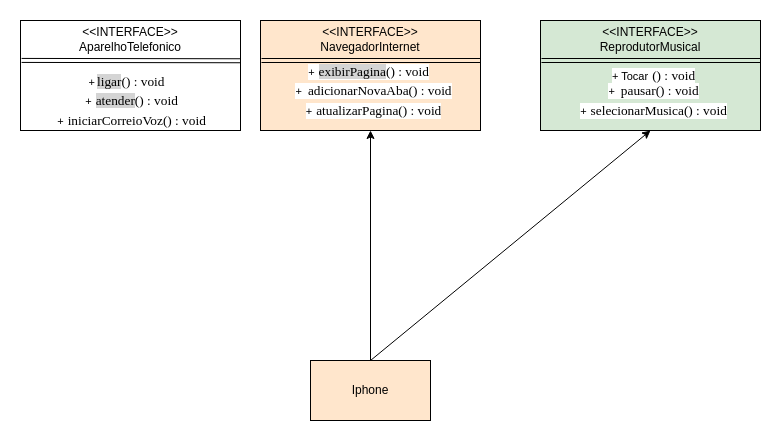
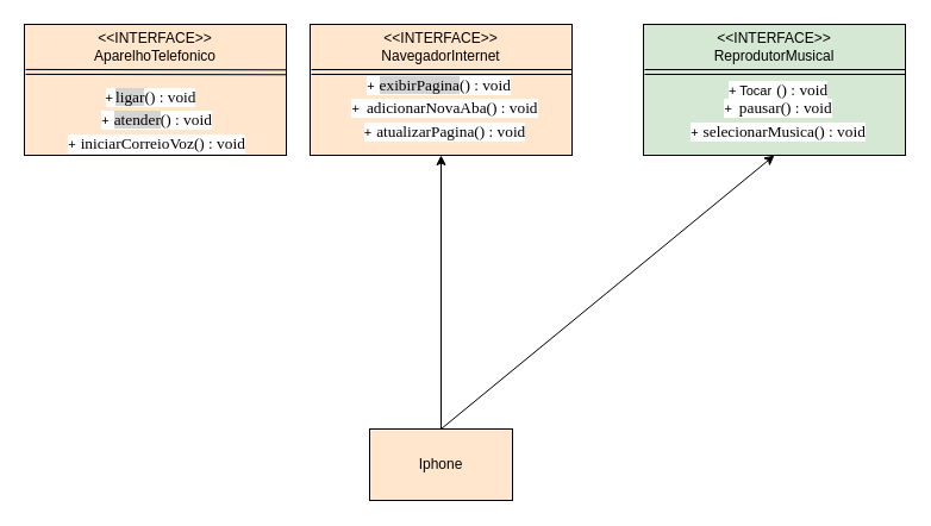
  <mxCell id="0" />
  <mxCell id="1" parent="0" />
- <mxCell id="2" value="&amp;lt;&amp;lt;INTERFACE&amp;gt;&amp;gt;&lt;div&gt;AparelhoTelefonico&lt;/div&gt;" style="rounded=0;whiteSpace=wrap;html=1;spacing=4;spacingTop=-72;" vertex="1" parent="1"><mxGeometry x="20" width="220" height="110" as="geometry" y="20" /></mxCell>
+ <mxCell id="2" value="&amp;lt;&amp;lt;INTERFACE&amp;gt;&amp;gt;&lt;div&gt;AparelhoTelefonico&lt;/div&gt;" style="rounded=0;whiteSpace=wrap;html=1;spacing=4;spacingTop=-72;fillColor=#ffe6cc;" vertex="1" parent="1"><mxGeometry x="20" width="220" height="110" as="geometry" y="20" /></mxCell>
  <mxCell id="3" value="Iphone" style="rounded=0;whiteSpace=wrap;html=1;fillColor=#ffe6cc;" vertex="1" parent="1"><mxGeometry x="310" y="360" width="120" height="60" as="geometry" /></mxCell>
  <mxCell id="4" value="" style="endArrow=classic;html=1;rounded=0;entryX=0.5;entryY=1;entryDx=0;entryDy=0;exitX=0.5;exitY=0;exitDx=0;exitDy=0;" edge="1" parent="1" source="3"><mxGeometry width="50" height="50" relative="1" as="geometry"><mxPoint x="560" y="340" as="sourcePoint" /><mxPoint x="650" y="130" as="targetPoint" /></mxGeometry></mxCell>
  <mxCell id="5" value="" style="endArrow=classic;html=1;rounded=0;entryX=0.5;entryY=1;entryDx=0;entryDy=0;" edge="1" parent="1"><mxGeometry width="50" height="50" relative="1" as="geometry"><mxPoint x="370" y="360" as="sourcePoint" /><mxPoint x="370" y="130" as="targetPoint" /></mxGeometry></mxCell>
  <mxCell id="6" value="" style="shape=link;html=1;rounded=0;entryX=1.002;entryY=0.366;entryDx=0;entryDy=0;entryPerimeter=0;exitX=0.005;exitY=0.363;exitDx=0;exitDy=0;exitPerimeter=0;" edge="1" parent="1" source="2" target="2"><mxGeometry width="100" relative="1" as="geometry"><mxPoint x="60" y="60" as="sourcePoint" /><mxPoint x="199.86" y="60.36" as="targetPoint" /></mxGeometry></mxCell>
  <mxCell id="7" value="+&lt;span style=&quot;padding: 0px 0px 0px 2px;&quot;&gt;&lt;span style=&quot;font-family: Consolas; font-size: 10pt; white-space-collapse: preserve;&quot;&gt;&lt;span style=&quot;background-color: rgb(212, 212, 212);&quot;&gt;ligar&lt;/span&gt;() : void&lt;/span&gt;&lt;/span&gt;" style="edgeLabel;html=1;align=center;verticalAlign=middle;resizable=0;points=[];" vertex="1" connectable="0" parent="6"><mxGeometry x="-0.133" y="-6" relative="1" as="geometry"><mxPoint x="9" y="14" as="offset" /></mxGeometry></mxCell>
  <mxCell id="8" value="+&lt;span style=&quot;padding: 0px 0px 0px 2px;&quot;&gt;&lt;span style=&quot;padding: 0px 0px 0px 2px;&quot;&gt;&lt;span style=&quot;font-family: Consolas; font-size: 10pt; white-space-collapse: preserve;&quot;&gt;&lt;span style=&quot;background-color: rgb(212, 212, 212);&quot;&gt;atender&lt;/span&gt;()&lt;/span&gt;&lt;/span&gt;&lt;span style=&quot;font-family: Consolas; font-size: 10pt; white-space-collapse: preserve;&quot;&gt;&amp;nbsp;: void&lt;/span&gt;&lt;/span&gt;" style="edgeLabel;html=1;align=center;verticalAlign=middle;resizable=0;points=[];" vertex="1" connectable="0" parent="1"><mxGeometry x="130" y="99.996" as="geometry" /></mxCell>
  <mxCell id="9" value="+&lt;span style=&quot;padding: 0px 0px 0px 2px;&quot;&gt;&lt;span style=&quot;padding: 0px 0px 0px 2px;&quot;&gt;&lt;span style=&quot;font-family: Consolas; font-size: 10pt; white-space-collapse: preserve;&quot;&gt;iniciarCorreioVoz&lt;/span&gt;&lt;/span&gt;&lt;span style=&quot;font-family: Consolas; font-size: 10pt; white-space-collapse: preserve;&quot;&gt;() : void&lt;/span&gt;&lt;/span&gt;" style="edgeLabel;html=1;align=center;verticalAlign=middle;resizable=0;points=[];" vertex="1" connectable="0" parent="1"><mxGeometry x="130" y="119.996" as="geometry" /></mxCell>
  <mxCell id="10" value="&amp;lt;&amp;lt;INTERFACE&amp;gt;&amp;gt;&lt;div&gt;NavegadorInternet&lt;br&gt;&lt;/div&gt;" style="rounded=0;whiteSpace=wrap;html=1;spacing=4;spacingTop=-72;fillColor=#ffe6cc;" vertex="1" parent="1"><mxGeometry x="260" width="220" height="110" as="geometry" y="20" /></mxCell>
  <mxCell id="11" value="" style="shape=link;html=1;rounded=0;entryX=1.002;entryY=0.366;entryDx=0;entryDy=0;entryPerimeter=0;exitX=0.005;exitY=0.363;exitDx=0;exitDy=0;exitPerimeter=0;" edge="1" parent="1"><mxGeometry width="100" relative="1" as="geometry"><mxPoint x="261" y="60" as="sourcePoint" /><mxPoint x="480" y="60" as="targetPoint" /></mxGeometry></mxCell>
  <mxCell id="12" value="+&lt;span style=&quot;padding: 0px 0px 0px 2px;&quot;&gt;&lt;span style=&quot;padding: 0px 0px 0px 2px;&quot;&gt;&lt;span style=&quot;font-family: Consolas; font-size: 10pt; white-space-collapse: preserve;&quot;&gt;&lt;span style=&quot;background-color: rgb(212, 212, 212);&quot;&gt;exibirPagina&lt;/span&gt;&lt;/span&gt;&lt;/span&gt;&lt;span style=&quot;font-family: Consolas; font-size: 10pt; white-space-collapse: preserve;&quot;&gt;() : void&lt;/span&gt;&lt;/span&gt;" style="edgeLabel;html=1;align=center;verticalAlign=middle;resizable=0;points=[];" vertex="1" connectable="0" parent="1"><mxGeometry x="367.541" y="70.003" as="geometry" /></mxCell>
  <mxCell id="13" value="+&lt;span style=&quot;padding: 0px 0px 0px 2px;&quot;&gt;&lt;span style=&quot;padding: 0px 0px 0px 2px;&quot;&gt;&lt;span style=&quot;padding: 0px 0px 0px 2px;&quot;&gt;&lt;span style=&quot;font-family: Consolas; font-size: 10pt; white-space-collapse: preserve;&quot;&gt;adicionarNovaAba&lt;/span&gt;&lt;/span&gt;&lt;span style=&quot;font-family: Consolas; font-size: 10pt; white-space-collapse: preserve;&quot;&gt;()&lt;/span&gt;&lt;/span&gt;&lt;span style=&quot;font-family: Consolas; font-size: 10pt; white-space-collapse: preserve;&quot;&gt;&amp;nbsp;: void&lt;/span&gt;&lt;/span&gt;" style="edgeLabel;html=1;align=center;verticalAlign=middle;resizable=0;points=[];" vertex="1" connectable="0" parent="1"><mxGeometry x="372.45" y="89.926" as="geometry" /></mxCell>
  <mxCell id="14" value="+&lt;span style=&quot;padding: 0px 0px 0px 2px;&quot;&gt;&lt;span style=&quot;padding: 0px 0px 0px 2px;&quot;&gt;&lt;span style=&quot;font-family: Consolas; font-size: 10pt; white-space-collapse: preserve;&quot;&gt;atualizarPagina&lt;/span&gt;&lt;/span&gt;&lt;span style=&quot;font-family: Consolas; font-size: 10pt; white-space-collapse: preserve;&quot;&gt;() : void&lt;/span&gt;&lt;/span&gt;" style="edgeLabel;html=1;align=center;verticalAlign=middle;resizable=0;points=[];" vertex="1" connectable="0" parent="1"><mxGeometry x="372.45" y="109.926" as="geometry" /></mxCell>
  <mxCell id="15" value="&amp;lt;&amp;lt;INTERFACE&amp;gt;&amp;gt;&lt;div&gt;ReprodutorMusical&lt;br&gt;&lt;/div&gt;" style="rounded=0;whiteSpace=wrap;html=1;spacing=4;spacingTop=-72;fillColor=#d5e8d4;" vertex="1" parent="1"><mxGeometry x="540" width="220" height="110" as="geometry" y="20" /></mxCell>
  <mxCell id="16" value="" style="shape=link;html=1;rounded=0;entryX=1.002;entryY=0.366;entryDx=0;entryDy=0;entryPerimeter=0;exitX=0.005;exitY=0.363;exitDx=0;exitDy=0;exitPerimeter=0;" edge="1" parent="1"><mxGeometry width="100" relative="1" as="geometry"><mxPoint x="541" y="60" as="sourcePoint" /><mxPoint x="760" y="60" as="targetPoint" /></mxGeometry></mxCell>
  <mxCell id="17" value="+&lt;span style=&quot;padding: 0px 0px 0px 2px;&quot;&gt;&lt;span style=&quot;padding: 0px 0px 0px 2px;&quot;&gt;&lt;span style=&quot;padding: 0px 0px 0px 2px;&quot;&gt;&lt;span style=&quot;font-family: Consolas; font-size: 10pt; white-space-collapse: preserve;&quot;&gt;pausar&lt;/span&gt;&lt;/span&gt;&lt;span style=&quot;font-family: Consolas; font-size: 10pt; white-space-collapse: preserve;&quot;&gt;()&lt;/span&gt;&lt;/span&gt;&lt;span style=&quot;font-family: Consolas; font-size: 10pt; white-space-collapse: preserve;&quot;&gt;&amp;nbsp;: void&lt;/span&gt;&lt;/span&gt;" style="edgeLabel;html=1;align=center;verticalAlign=middle;resizable=0;points=[];" vertex="1" connectable="0" parent="1"><mxGeometry x="652.45" y="89.926" as="geometry" /></mxCell>
  <mxCell id="18" value="+&lt;span style=&quot;padding: 0px 0px 0px 2px;&quot;&gt;&lt;span style=&quot;padding: 0px 0px 0px 2px;&quot;&gt;&lt;span style=&quot;font-family: Consolas; font-size: 10pt; white-space-collapse: preserve;&quot;&gt;selecionarMusica&lt;/span&gt;&lt;/span&gt;&lt;span style=&quot;font-family: Consolas; font-size: 10pt; white-space-collapse: preserve;&quot;&gt;() : void&lt;/span&gt;&lt;/span&gt;" style="edgeLabel;html=1;align=center;verticalAlign=middle;resizable=0;points=[];" vertex="1" connectable="0" parent="1"><mxGeometry x="652.45" y="109.926" as="geometry" /></mxCell>
  <mxCell id="19" value="+ Tocar&lt;span style=&quot;padding: 0px 0px 0px 2px;&quot;&gt;&lt;span style=&quot;padding: 0px 0px 0px 2px;&quot;&gt;&lt;span style=&quot;font-family: Consolas; font-size: 10pt; white-space-collapse: preserve;&quot;&gt;()&lt;/span&gt;&lt;/span&gt;&lt;span style=&quot;font-family: Consolas; font-size: 10pt; white-space-collapse: preserve;&quot;&gt;&amp;nbsp;: void&lt;/span&gt;&lt;/span&gt;" style="edgeLabel;html=1;align=center;verticalAlign=middle;resizable=0;points=[];" vertex="1" connectable="0" parent="1"><mxGeometry x="652.45" y="74.996" as="geometry" /></mxCell>
